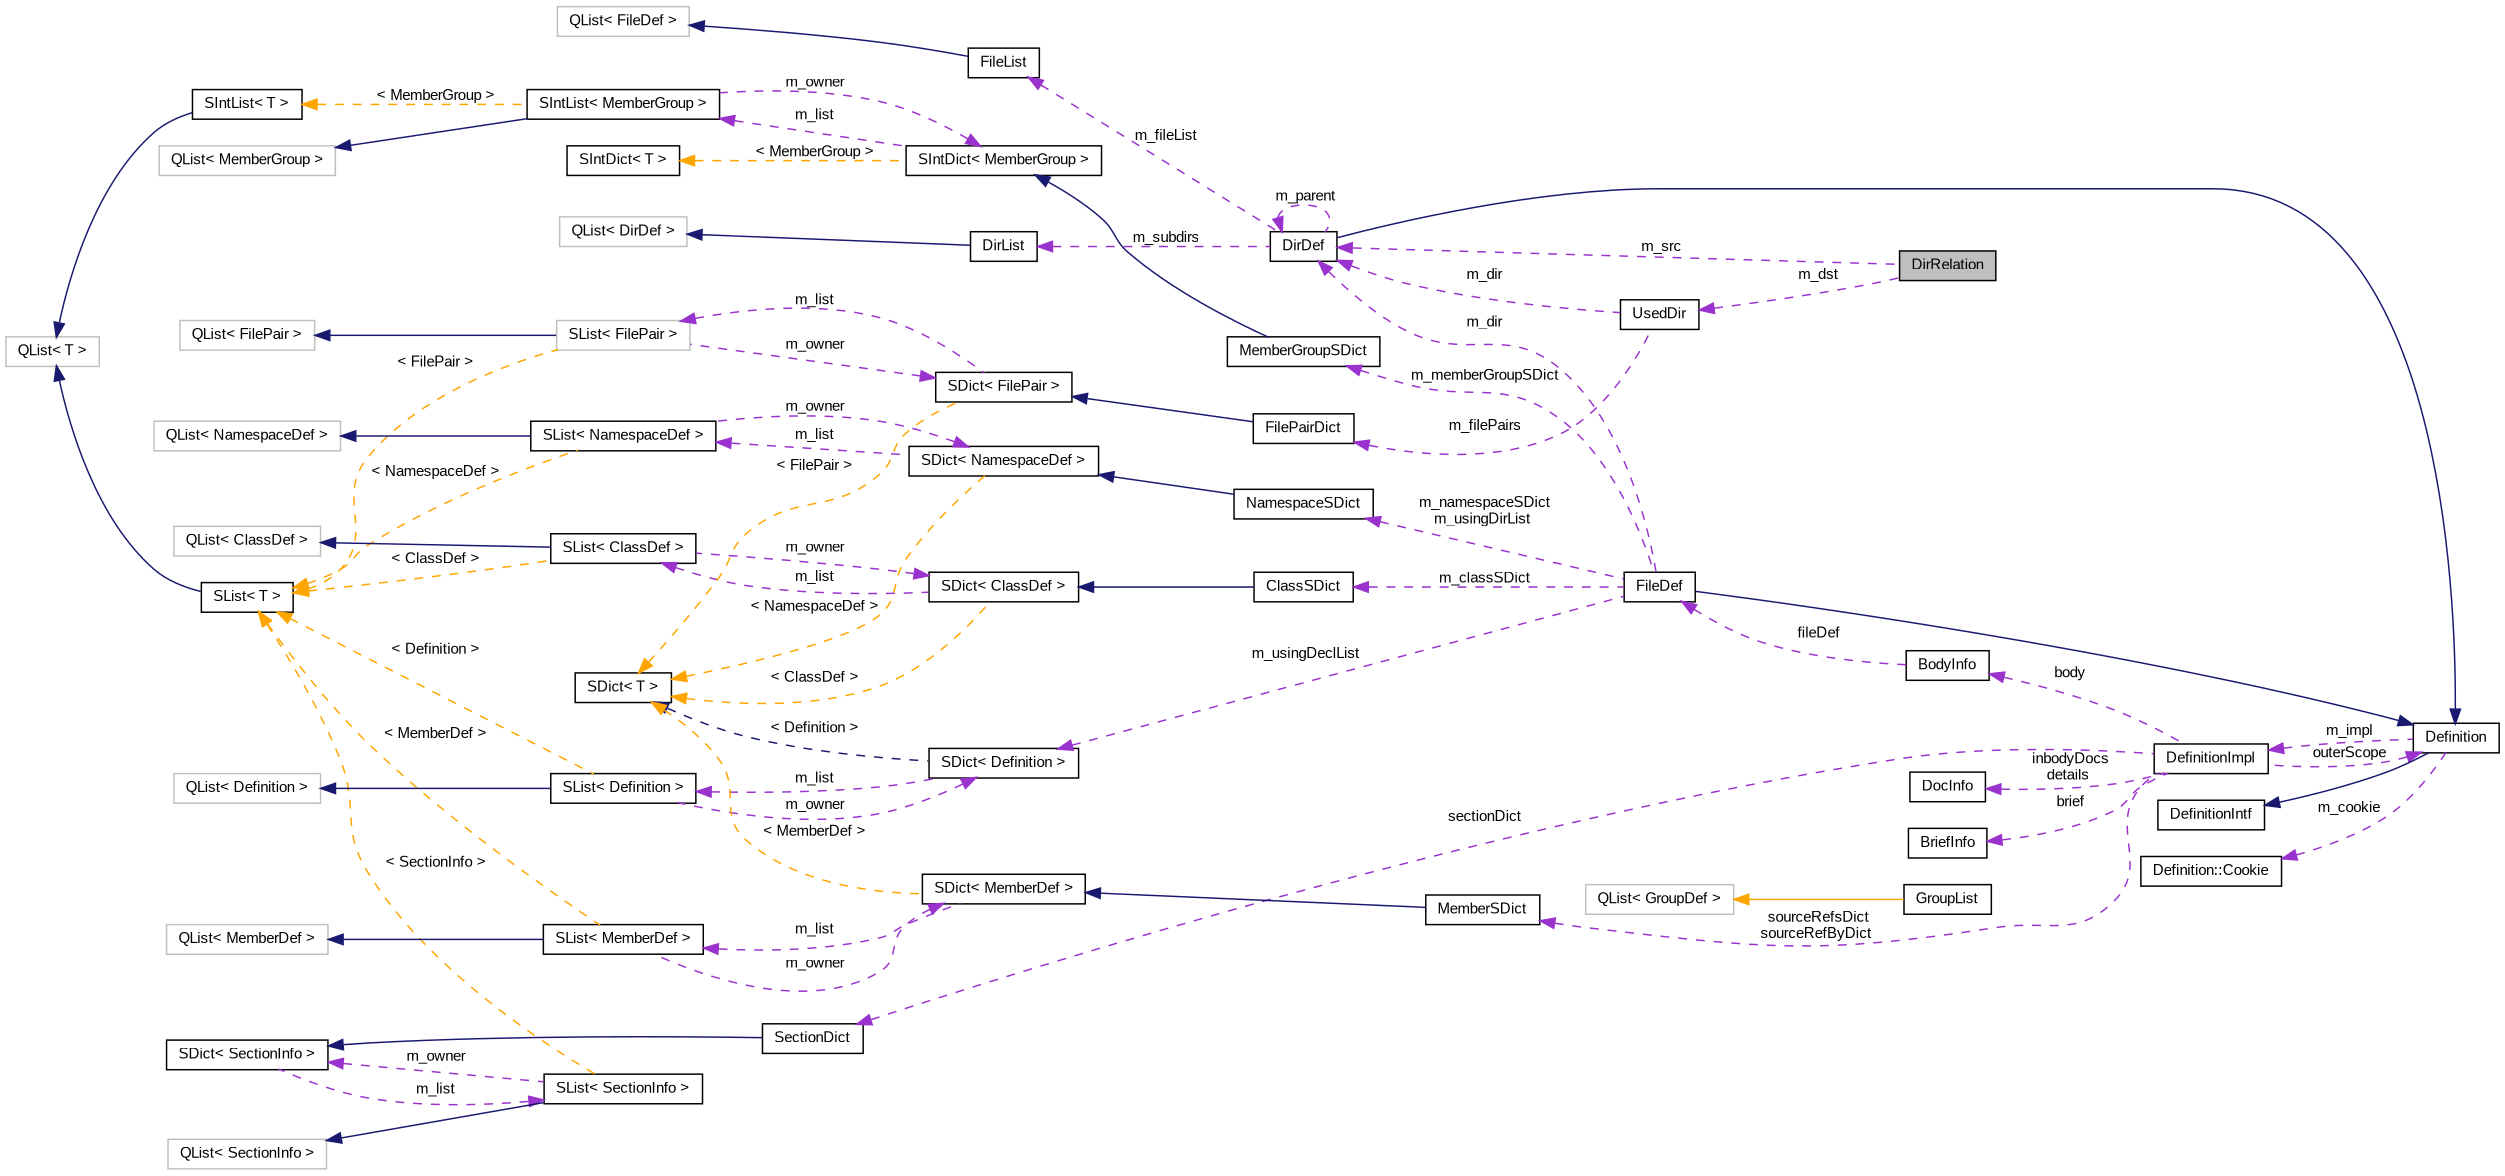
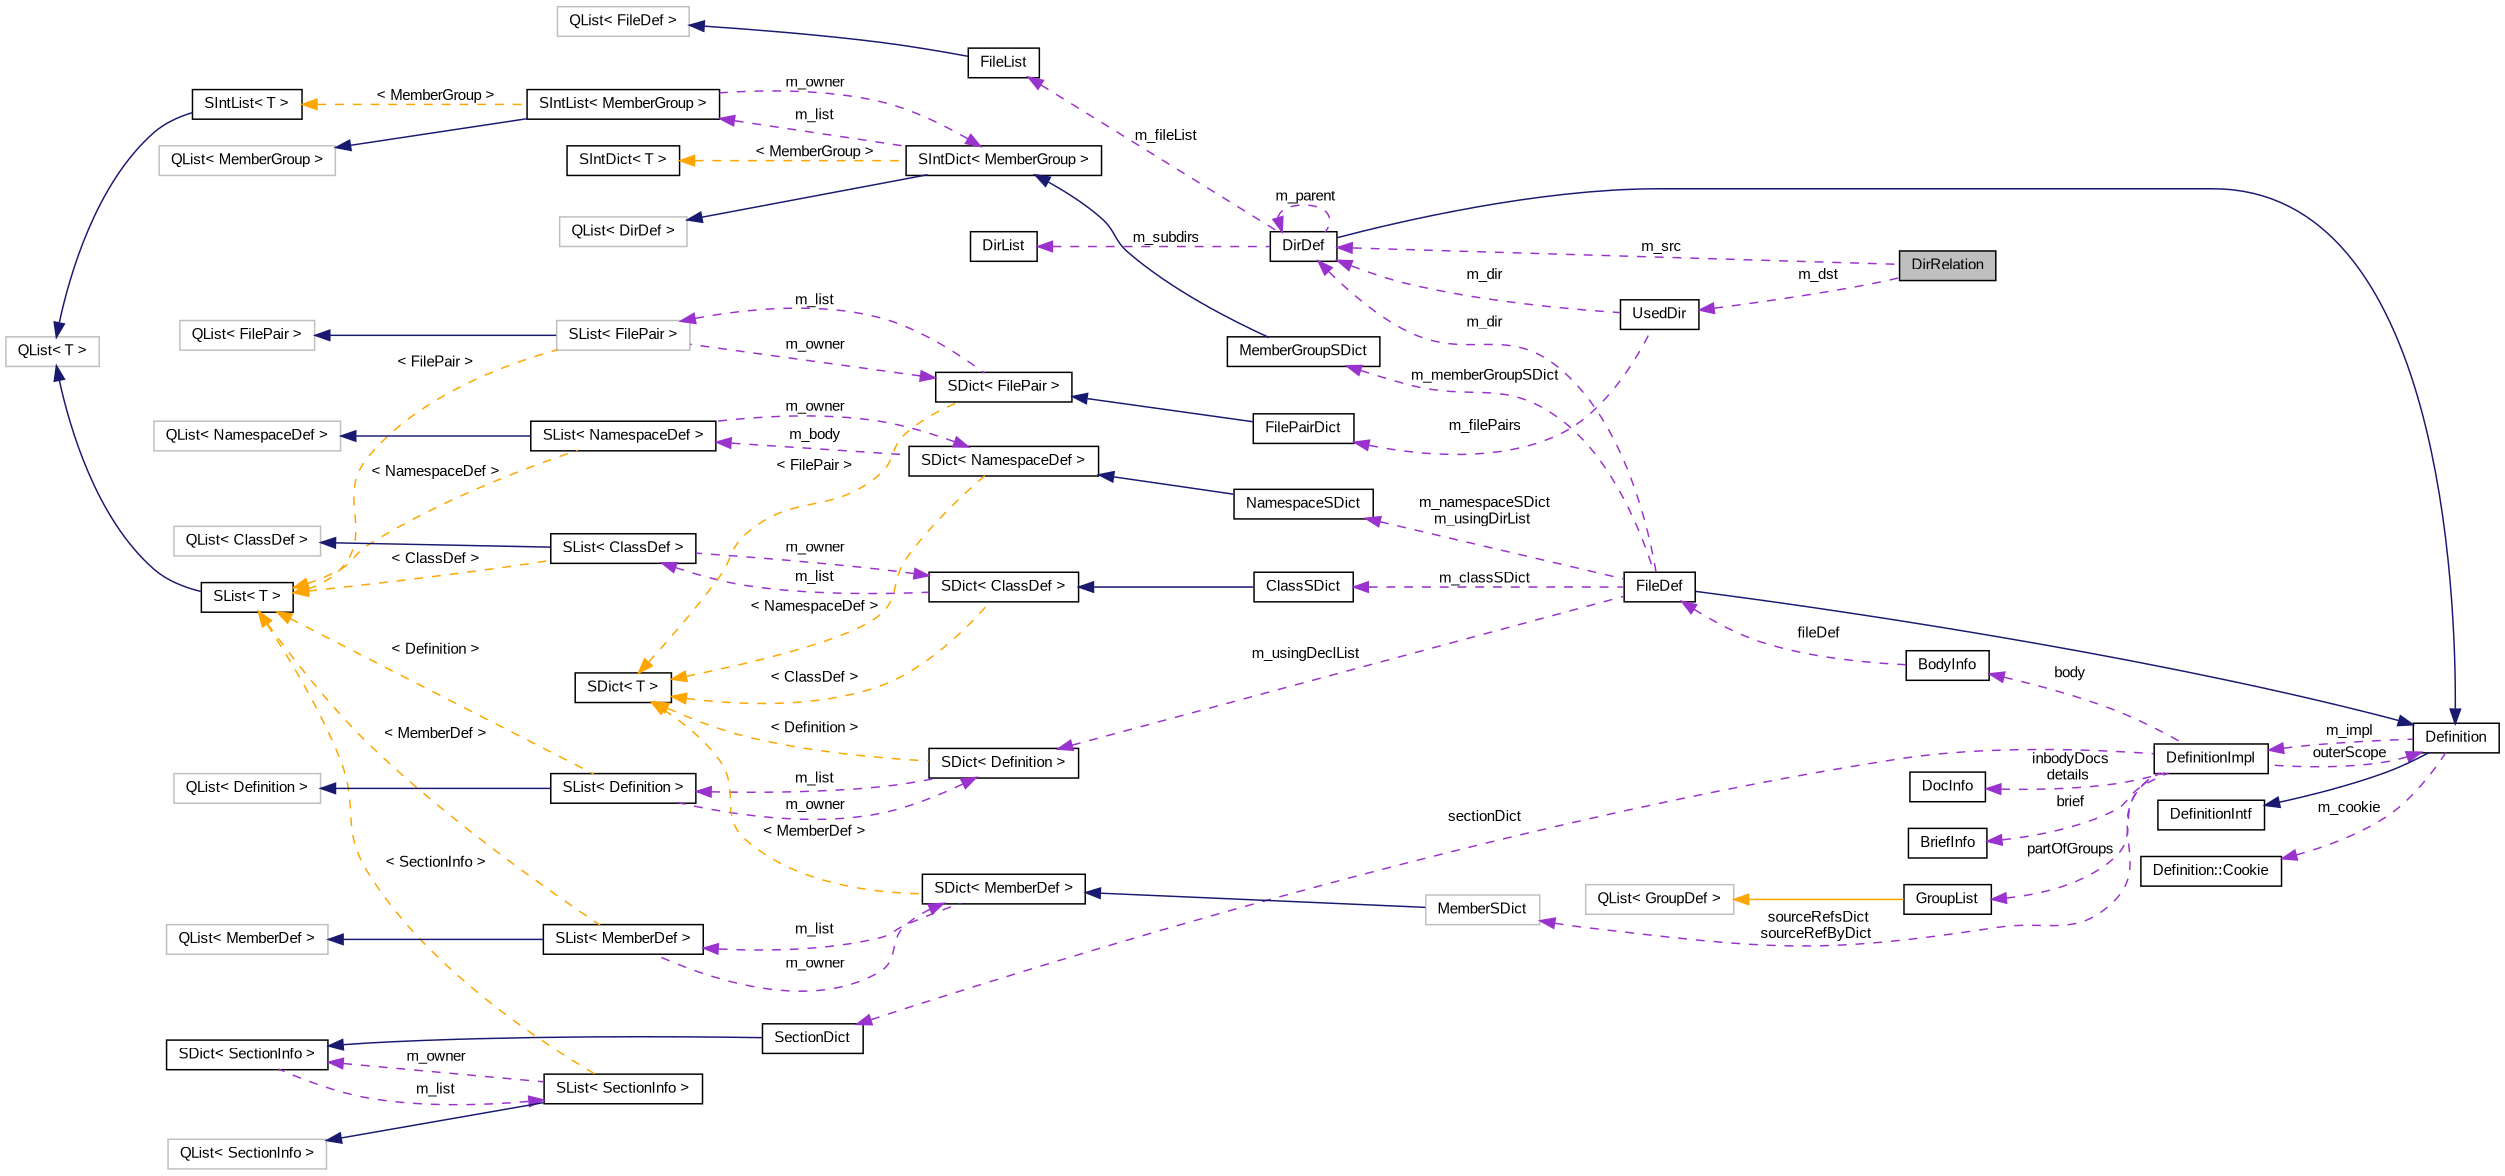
  digraph {
    fontname="Liberation Sans"
    rankdir=LR
    node [color=black fillcolor=white fontname="Liberation Sans" fontsize=10 shape=record style=filled]
    edge [color=darkorchid3 dir=back fontname="Liberation Sans" fontsize=10 labelfontname=Helvetica labelfontsize=10 style=dashed]
    n1 [fillcolor=grey75 fontcolor=black height=0.2 label=DirRelation width=0.4]
    n2 [height=0.2 label=DirDef width=0.4]
    n3 [height=0.2 label=FileDef width=0.4]
    n4 [height=0.2 label=UsedDir width=0.4]
    n5 [height=0.2 label=BodyInfo width=0.4]
    n6 [height=0.2 label=Definition width=0.4]
    n7 [height=0.2 label=DefinitionImpl width=0.4]
    n8 [height=0.2 label=DefinitionIntf width=0.4]
    n9 [height=0.2 label="Definition::Cookie" width=0.4]
    n10 [height=0.2 label=SectionDict width=0.4]
    n11 [height=0.2 label="SDict\< SectionInfo \>" width=0.4]
    n12 [height=0.2 label="SList\< SectionInfo \>" width=0.4]
    n13 [color=grey75 height=0.2 label="QList\< SectionInfo \>" width=0.4]
    n14 [height=0.2 label="SList\< T \>" width=0.4]
    n15 [height=0.2 label="SList\< ClassDef \>" width=0.4]
    n16 [height=0.2 label="SList\< Definition \>" width=0.4]
    n17 [height=0.2 label="SList\< NamespaceDef \>" width=0.4]
    n18 [height=0.2 label="SList\< MemberDef \>" width=0.4]
    n19 [color=grey75 height=0.2 label="SList\< FilePair \>" width=0.4]
    n20 [height=0.2 label="SDict\< ClassDef \>" width=0.4]
    n21 [height=0.2 label="SDict\< Definition \>" width=0.4]
    n22 [height=0.2 label="SDict\< NamespaceDef \>" width=0.4]
    n23 [height=0.2 label="SDict\< MemberDef \>" width=0.4]
    n24 [height=0.2 label="SDict\< FilePair \>" width=0.4]
    n25 [color=grey75 height=0.2 label="QList\< T \>" width=0.4]
    n26 [height=0.2 label="SIntList\< T \>" width=0.4]
    n27 [height=0.2 label="SIntList\< MemberGroup \>" width=0.4]
    n28 [height=0.2 label="SDict\< T \>" width=0.4]
    n29 [height=0.2 label=ClassSDict width=0.4]
    n30 [height=0.2 label=NamespaceSDict width=0.4]
-   n31 [height=0.2 label=MemberSDict width=0.4]
+   n31 [color=grey75 height=0.2 label=MemberSDict width=0.4]
    n32 [height=0.2 label=FilePairDict width=0.4]
    n33 [color=grey75 height=0.2 label="QList\< ClassDef \>" width=0.4]
    n34 [color=grey75 height=0.2 label="QList\< Definition \>" width=0.4]
    n35 [height=0.2 label=MemberGroupSDict width=0.4]
    n36 [height=0.2 label="SIntDict\< MemberGroup \>" width=0.4]
    n37 [color=grey75 height=0.2 label="QList\< MemberGroup \>" width=0.4]
    n38 [height=0.2 label="SIntDict\< T \>" width=0.4]
    n39 [color=grey75 height=0.2 label="QList\< NamespaceDef \>" width=0.4]
    n40 [color=grey75 height=0.2 label="QList\< MemberDef \>" width=0.4]
    n41 [height=0.2 label=GroupList width=0.4]
    n42 [color=grey75 height=0.2 label="QList\< GroupDef \>" width=0.4]
    n43 [height=0.2 label=DocInfo width=0.4]
    n44 [height=0.2 label=BriefInfo width=0.4]
    n45 [height=0.2 label=DirList width=0.4]
    n46 [color=grey75 height=0.2 label="QList\< DirDef \>" width=0.4]
    n47 [height=0.2 label=FileList width=0.4]
    n48 [color=grey75 height=0.2 label="QList\< FileDef \>" width=0.4]
    n49 [color=grey75 height=0.2 label="QList\< FilePair \>" width=0.4]
    n2 -> n1 [label=" m_src"]
    n2 -> n2 [label=" m_parent"]
    n2 -> n3 [label=" m_dir"]
    n2 -> n4 [label=" m_dir"]
    n3 -> n5 [label=" fileDef"]
    n4 -> n1 [label=" m_dst"]
    n5 -> n7 [label=" body"]
    n6 -> n2 [color=midnightblue style=solid]
    n6 -> n3 [color=midnightblue style=solid]
    n6 -> n7 [label=" outerScope"]
    n7 -> n6 [label=" m_impl"]
    n8 -> n6 [color=midnightblue style=solid]
    n9 -> n6 [label=" m_cookie"]
    n10 -> n7 [label=" sectionDict"]
    n11 -> n10 [color=midnightblue style=solid]
    n11 -> n12 [label=" m_owner"]
    n12 -> n11 [label=" m_list"]
    n13 -> n12 [color=midnightblue style=solid]
    n14 -> n12 [color=orange label=" \< SectionInfo \>"]
    n14 -> n15 [color=orange label=" \< ClassDef \>"]
    n14 -> n16 [color=orange label=" \< Definition \>"]
    n14 -> n17 [color=orange label=" \< NamespaceDef \>"]
    n14 -> n18 [color=orange label=" \< MemberDef \>"]
    n14 -> n19 [color=orange label=" \< FilePair \>"]
    n15 -> n20 [label=" m_list"]
    n16 -> n21 [label=" m_list"]
-   n17 -> n22 [label=" m_list"]
+   n17 -> n22 [label=" m_body"]
    n18 -> n23 [label=" m_list"]
    n19 -> n24 [label=" m_list"]
    n20 -> n15 [label=" m_owner"]
    n20 -> n29 [color=midnightblue style=solid]
    n21 -> n3 [label=" m_usingDeclList"]
    n21 -> n16 [label=" m_owner"]
    n22 -> n17 [label=" m_owner"]
    n22 -> n30 [color=midnightblue style=solid]
    n23 -> n18 [label=" m_owner"]
    n23 -> n31 [color=midnightblue style=solid]
    n24 -> n19 [label=" m_owner"]
    n24 -> n32 [color=midnightblue style=solid]
    n25 -> n14 [color=midnightblue style=solid]
    n25 -> n26 [color=midnightblue style=solid]
    n26 -> n27 [color=orange label=" \< MemberGroup \>"]
    n27 -> n36 [label=" m_list"]
    n28 -> n20 [color=orange label=" \< ClassDef \>"]
-   n28 -> n21 [color=midnightblue label=" \< Definition \>"]
+   n28 -> n21 [color=orange label=" \< Definition \>"]
    n28 -> n22 [color=orange label=" \< NamespaceDef \>"]
    n28 -> n23 [color=orange label=" \< MemberDef \>"]
    n28 -> n24 [color=orange label=" \< FilePair \>"]
    n29 -> n3 [label=" m_classSDict"]
    n30 -> n3 [label=" m_namespaceSDict\nm_usingDirList"]
    n31 -> n7 [label=" sourceRefsDict\nsourceRefByDict"]
    n32 -> n4 [label=" m_filePairs"]
    n33 -> n15 [color=midnightblue style=solid]
    n34 -> n16 [color=midnightblue style=solid]
    n35 -> n3 [label=" m_memberGroupSDict"]
    n36 -> n27 [label=" m_owner"]
    n36 -> n35 [color=midnightblue style=solid]
    n37 -> n27 [color=midnightblue style=solid]
    n38 -> n36 [color=orange label=" \< MemberGroup \>"]
    n39 -> n17 [color=midnightblue style=solid]
    n40 -> n18 [color=midnightblue style=solid]
+   n41 -> n7 [label=" partOfGroups"]
    n42 -> n41 [color=orange style=solid]
    n43 -> n7 [label=" inbodyDocs\ndetails"]
    n44 -> n7 [label=" brief"]
    n45 -> n2 [label=" m_subdirs"]
-   n46 -> n45 [color=midnightblue style=solid]
+   n46 -> n36 [color=midnightblue style=solid]
    n47 -> n2 [label=" m_fileList"]
    n48 -> n47 [color=midnightblue style=solid]
    n49 -> n19 [color=midnightblue style=solid]
  }
